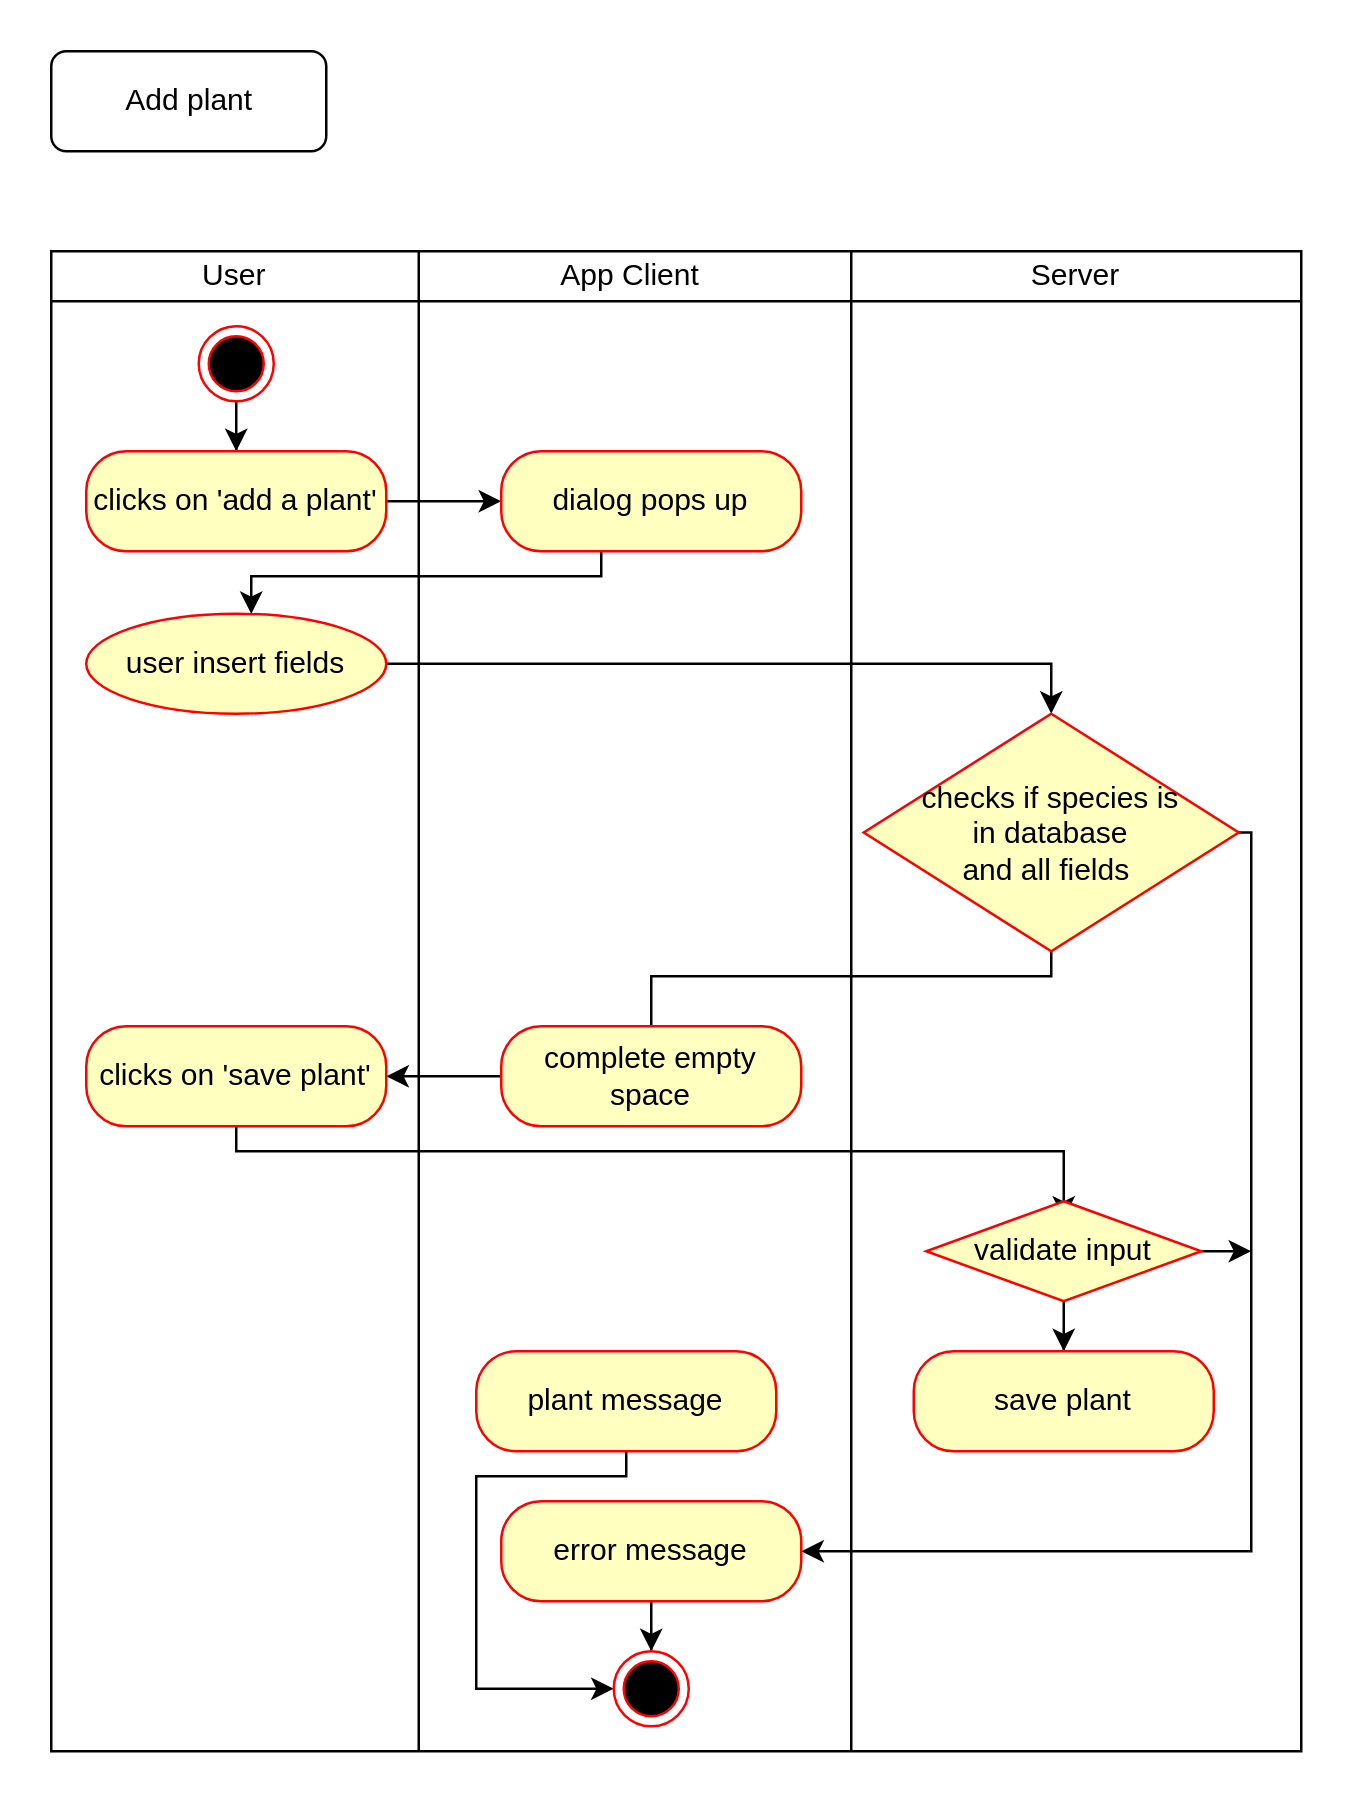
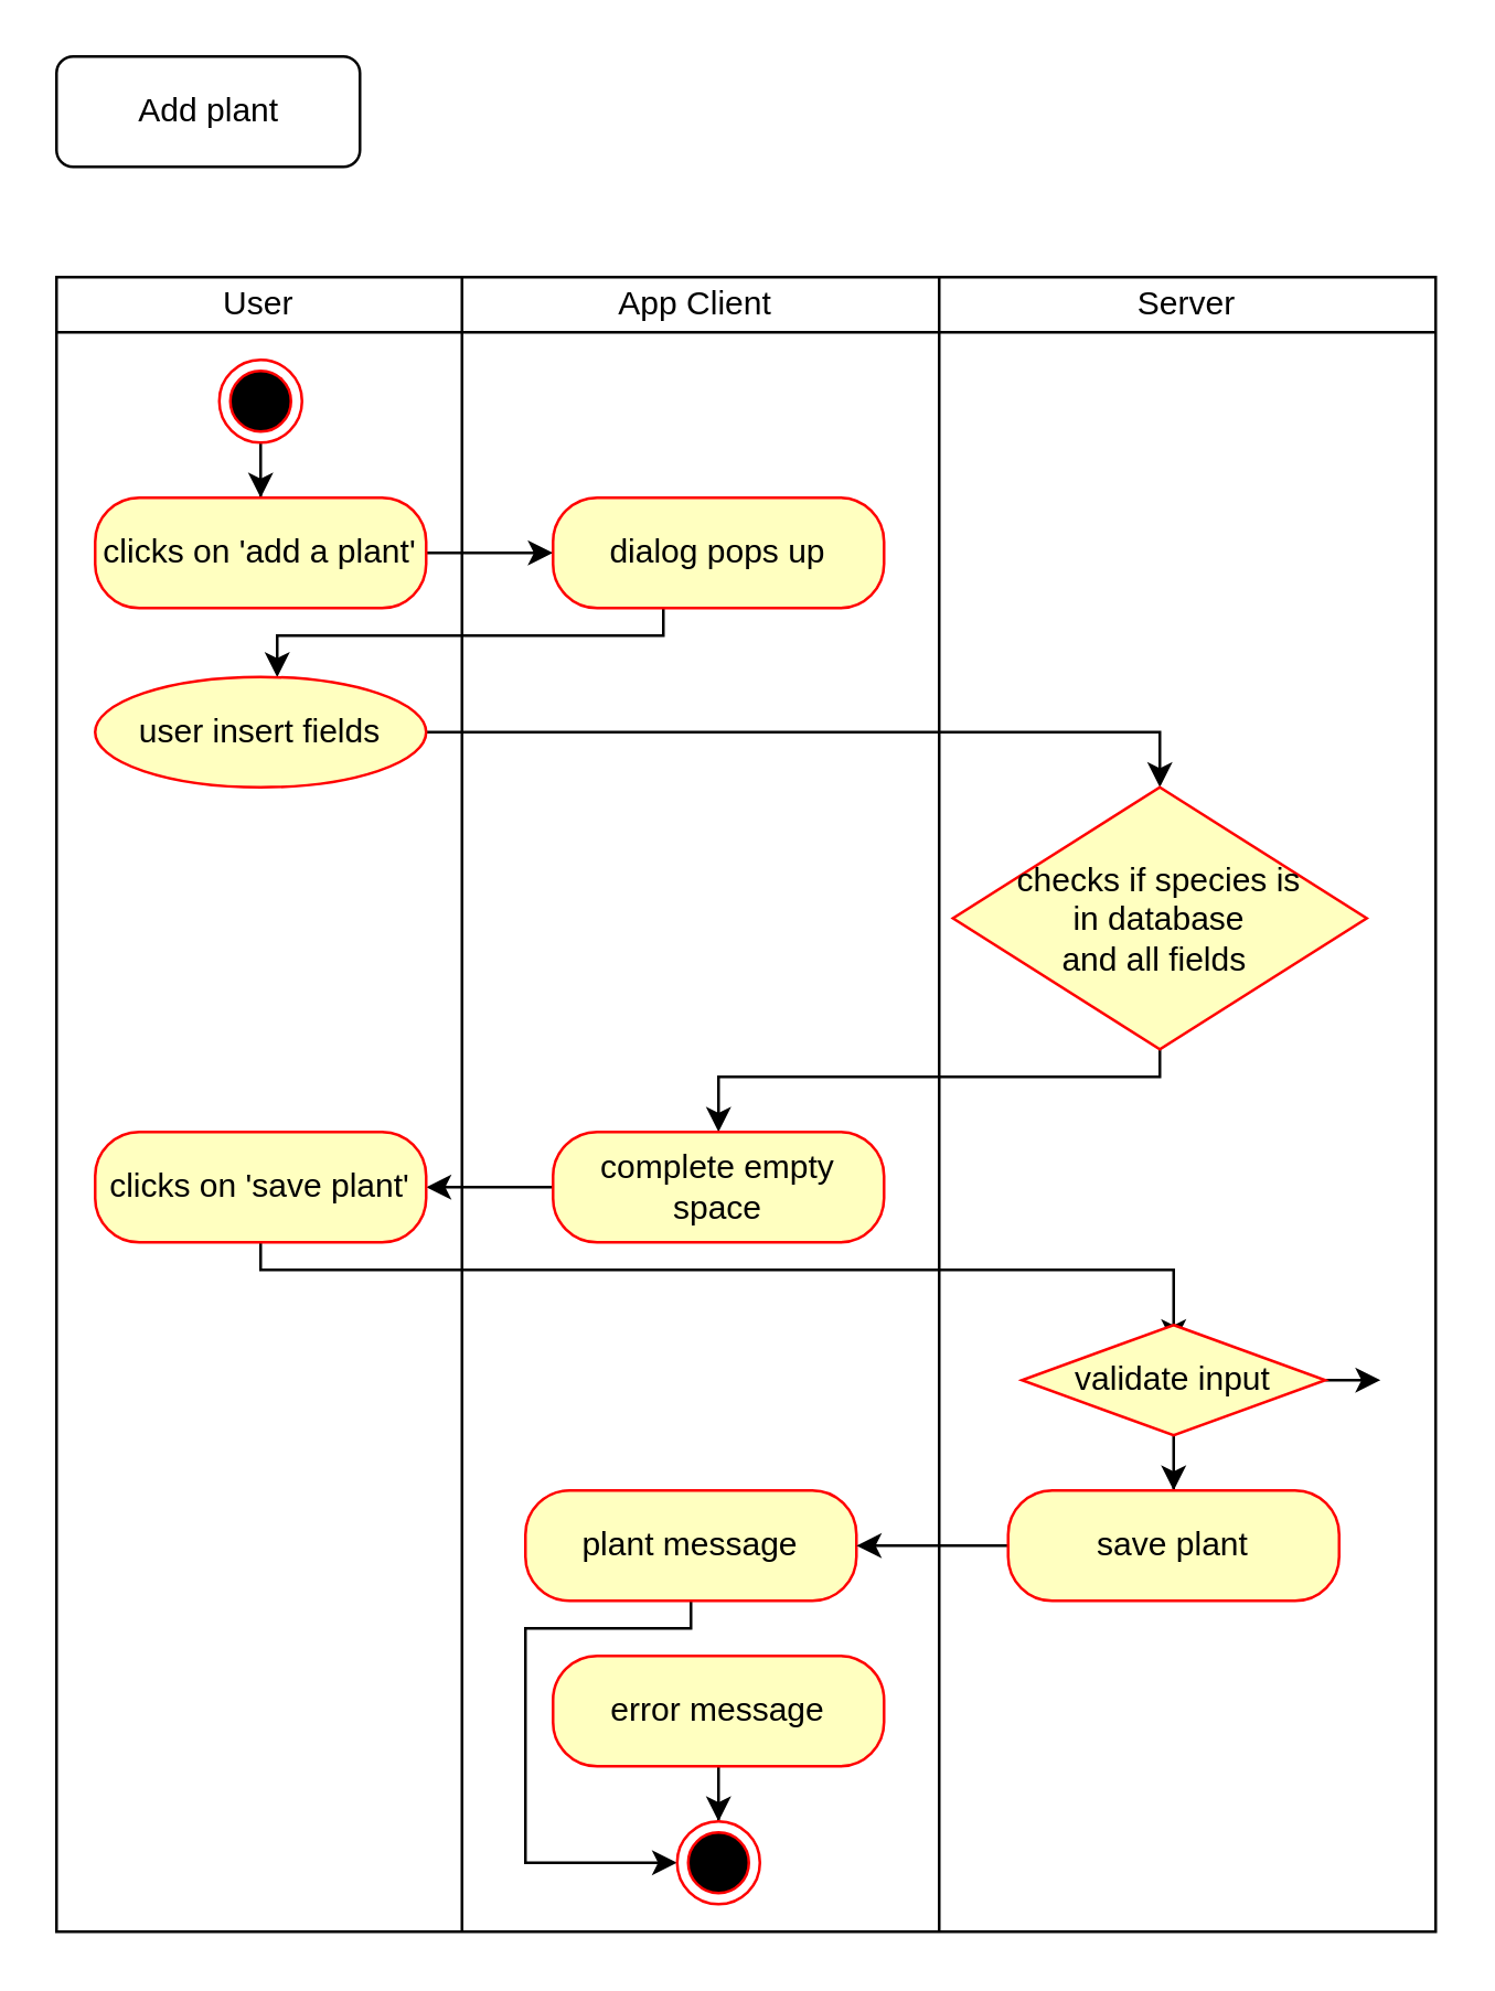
  <mxCell id="0" />
  <mxCell id="1" parent="0" />
  <mxCell id="2" value="" style="shape=table;html=1;whiteSpace=wrap;startSize=0;container=1;collapsible=0;childLayout=tableLayout;" vertex="1" parent="1"><mxGeometry x="20" y="100" width="500" height="600" as="geometry" /></mxCell>
  <mxCell id="3" value="" style="shape=partialRectangle;html=1;whiteSpace=wrap;collapsible=0;dropTarget=0;pointerEvents=0;fillColor=none;top=0;left=0;bottom=0;right=0;points=[[0,0.5],[1,0.5]];portConstraint=eastwest;" vertex="1" parent="2"><mxGeometry width="500" height="20" as="geometry" /></mxCell>
  <mxCell id="4" value="User" style="shape=partialRectangle;html=1;whiteSpace=wrap;connectable=0;overflow=hidden;fillColor=none;top=0;left=0;bottom=0;right=0;" vertex="1" parent="3"><mxGeometry width="147" height="20" as="geometry" /></mxCell>
  <mxCell id="5" value="App Client&amp;nbsp;" style="shape=partialRectangle;html=1;whiteSpace=wrap;connectable=0;overflow=hidden;fillColor=none;top=0;left=0;bottom=0;right=0;" vertex="1" parent="3"><mxGeometry x="147" width="173" height="20" as="geometry" /></mxCell>
  <mxCell id="6" value="Server" style="shape=partialRectangle;html=1;whiteSpace=wrap;connectable=0;overflow=hidden;fillColor=none;top=0;left=0;bottom=0;right=0;" vertex="1" parent="3"><mxGeometry x="320" width="180" height="20" as="geometry" /></mxCell>
  <mxCell id="7" value="" style="shape=partialRectangle;html=1;whiteSpace=wrap;collapsible=0;dropTarget=0;pointerEvents=0;fillColor=none;top=0;left=0;bottom=0;right=0;points=[[0,0.5],[1,0.5]];portConstraint=eastwest;" vertex="1" parent="2"><mxGeometry y="20" width="500" height="580" as="geometry" /></mxCell>
  <mxCell id="8" value="" style="shape=partialRectangle;html=1;whiteSpace=wrap;connectable=0;overflow=hidden;fillColor=none;top=0;left=0;bottom=0;right=0;" vertex="1" parent="7"><mxGeometry width="147" height="580" as="geometry" /></mxCell>
  <mxCell id="9" value="" style="shape=partialRectangle;html=1;whiteSpace=wrap;connectable=0;overflow=hidden;fillColor=none;top=0;left=0;bottom=0;right=0;" vertex="1" parent="7"><mxGeometry x="147" width="173" height="580" as="geometry" /></mxCell>
  <mxCell id="10" value="" style="shape=partialRectangle;html=1;whiteSpace=wrap;connectable=0;overflow=hidden;fillColor=none;top=0;left=0;bottom=0;right=0;" vertex="1" parent="7"><mxGeometry x="320" width="180" height="580" as="geometry" /></mxCell>
  <mxCell id="11" value="" style="edgeStyle=orthogonalEdgeStyle;rounded=0;orthogonalLoop=1;jettySize=auto;html=1;" edge="1" parent="1" source="12" target="14"><mxGeometry relative="1" as="geometry" /></mxCell>
  <mxCell id="12" value="" style="ellipse;html=1;shape=endState;fillColor=#000000;strokeColor=#ff0000;" vertex="1" parent="1"><mxGeometry x="79" y="130" width="30" height="30" as="geometry" /></mxCell>
  <mxCell id="13" value="" style="edgeStyle=orthogonalEdgeStyle;rounded=0;orthogonalLoop=1;jettySize=auto;html=1;" edge="1" parent="1" source="14" target="16"><mxGeometry relative="1" as="geometry" /></mxCell>
  <mxCell id="14" value="clicks on 'add a plant'" style="rounded=1;whiteSpace=wrap;html=1;arcSize=40;fontColor=#000000;fillColor=#ffffc0;strokeColor=#ff0000;" vertex="1" parent="1"><mxGeometry x="34" y="180" width="120" height="40" as="geometry" /></mxCell>
  <mxCell id="15" value="" style="edgeStyle=orthogonalEdgeStyle;rounded=0;orthogonalLoop=1;jettySize=auto;html=1;" edge="1" parent="1" source="16" target="18"><mxGeometry relative="1" as="geometry"><Array as="points"><mxPoint x="240" y="230" /><mxPoint x="100" y="230" /></Array></mxGeometry></mxCell>
  <mxCell id="16" value="dialog pops up" style="rounded=1;whiteSpace=wrap;html=1;arcSize=40;fontColor=#000000;fillColor=#ffffc0;strokeColor=#ff0000;" vertex="1" parent="1"><mxGeometry x="200" y="180" width="120" height="40" as="geometry" /></mxCell>
  <mxCell id="17" value="" style="edgeStyle=orthogonalEdgeStyle;rounded=0;orthogonalLoop=1;jettySize=auto;html=1;entryX=0.5;entryY=0;entryDx=0;entryDy=0;" edge="1" parent="1" source="18" target="21"><mxGeometry relative="1" as="geometry"><mxPoint x="234" y="265" as="targetPoint" /></mxGeometry></mxCell>
  <mxCell id="18" value="user insert fields" style="ellipse;whiteSpace=wrap;html=1;arcSize=40;fontColor=#000000;fillColor=#ffffc0;strokeColor=#ff0000;" vertex="1" parent="1"><mxGeometry x="34" y="245" width="120" height="40" as="geometry" /></mxCell>
- <mxCell id="19" value="" style="edgeStyle=orthogonalEdgeStyle;rounded=0;orthogonalLoop=1;jettySize=auto;html=1;endArrow=none;" edge="1" parent="1" source="21" target="23"><mxGeometry relative="1" as="geometry"><Array as="points"><mxPoint x="420" y="390" /><mxPoint x="260" y="390" /></Array></mxGeometry></mxCell>
- <mxCell id="20" value="" style="edgeStyle=orthogonalEdgeStyle;rounded=0;orthogonalLoop=1;jettySize=auto;html=1;entryX=1;entryY=0.5;entryDx=0;entryDy=0;" edge="1" parent="1" source="21" target="29"><mxGeometry relative="1" as="geometry"><mxPoint x="590" y="332.5" as="targetPoint" /><Array as="points"><mxPoint x="500" y="333" /><mxPoint x="500" y="620" /></Array></mxGeometry></mxCell>
+ <mxCell id="19" value="" style="edgeStyle=orthogonalEdgeStyle;rounded=0;orthogonalLoop=1;jettySize=auto;html=1;" edge="1" parent="1" source="21" target="23"><mxGeometry relative="1" as="geometry"><Array as="points"><mxPoint x="420" y="390" /><mxPoint x="260" y="390" /></Array></mxGeometry></mxCell>
  <mxCell id="21" value="checks if species is &lt;br&gt;in database&lt;br&gt;and all fields&amp;nbsp;" style="rhombus;whiteSpace=wrap;html=1;fillColor=#ffffc0;strokeColor=#ff0000;" vertex="1" parent="1"><mxGeometry x="345" y="285" width="150" height="95" as="geometry" /></mxCell>
  <mxCell id="22" value="" style="edgeStyle=orthogonalEdgeStyle;rounded=0;orthogonalLoop=1;jettySize=auto;html=1;" edge="1" parent="1" source="23" target="25"><mxGeometry relative="1" as="geometry" /></mxCell>
  <mxCell id="23" value="complete empty space" style="rounded=1;whiteSpace=wrap;html=1;arcSize=40;fontColor=#000000;fillColor=#ffffc0;strokeColor=#ff0000;" vertex="1" parent="1"><mxGeometry x="200" y="410" width="120" height="40" as="geometry" /></mxCell>
  <mxCell id="24" value="" style="edgeStyle=orthogonalEdgeStyle;rounded=0;orthogonalLoop=1;jettySize=auto;html=1;entryX=0.5;entryY=0.175;entryDx=0;entryDy=0;entryPerimeter=0;" edge="1" parent="1" source="25" target="33"><mxGeometry relative="1" as="geometry"><mxPoint x="94" y="530" as="targetPoint" /><Array as="points"><mxPoint x="94" y="460" /><mxPoint x="425" y="460" /></Array></mxGeometry></mxCell>
  <mxCell id="25" value="clicks on 'save plant'" style="rounded=1;whiteSpace=wrap;html=1;arcSize=40;fontColor=#000000;fillColor=#ffffc0;strokeColor=#ff0000;" vertex="1" parent="1"><mxGeometry x="34" y="410" width="120" height="40" as="geometry" /></mxCell>
  <mxCell id="26" style="edgeStyle=orthogonalEdgeStyle;rounded=0;orthogonalLoop=1;jettySize=auto;html=1;exitX=0.5;exitY=1;exitDx=0;exitDy=0;" edge="1" parent="1" source="27" target="36"><mxGeometry relative="1" as="geometry"><Array as="points"><mxPoint x="250" y="590" /><mxPoint x="190" y="590" /><mxPoint x="190" y="675" /></Array></mxGeometry></mxCell>
  <mxCell id="27" value="plant message" style="rounded=1;whiteSpace=wrap;html=1;arcSize=40;fontColor=#000000;fillColor=#ffffc0;strokeColor=#ff0000;" vertex="1" parent="1"><mxGeometry x="190" y="540" width="120" height="40" as="geometry" /></mxCell>
  <mxCell id="28" value="" style="edgeStyle=orthogonalEdgeStyle;rounded=0;orthogonalLoop=1;jettySize=auto;html=1;" edge="1" parent="1" source="29" target="36"><mxGeometry relative="1" as="geometry" /></mxCell>
  <mxCell id="29" value="error message" style="rounded=1;whiteSpace=wrap;html=1;arcSize=40;fontColor=#000000;fillColor=#ffffc0;strokeColor=#ff0000;" vertex="1" parent="1"><mxGeometry x="200" y="600" width="120" height="40" as="geometry" /></mxCell>
  <mxCell id="30" value="Add plant" style="html=1;rounded=1;" vertex="1" parent="1"><mxGeometry x="20" width="110" height="40" as="geometry" y="20" /></mxCell>
  <mxCell id="31" value="" style="edgeStyle=orthogonalEdgeStyle;rounded=0;orthogonalLoop=1;jettySize=auto;html=1;" edge="1" parent="1" source="33" target="35"><mxGeometry relative="1" as="geometry" /></mxCell>
  <mxCell id="32" style="edgeStyle=orthogonalEdgeStyle;rounded=0;orthogonalLoop=1;jettySize=auto;html=1;exitX=1;exitY=0.5;exitDx=0;exitDy=0;" edge="1" parent="1" source="33"><mxGeometry relative="1" as="geometry"><mxPoint x="500" y="500" as="targetPoint" /></mxGeometry></mxCell>
  <mxCell id="33" value="validate input" style="rhombus;whiteSpace=wrap;html=1;fillColor=#ffffc0;strokeColor=#ff0000;" vertex="1" parent="1"><mxGeometry x="370" y="480" width="110" height="40" as="geometry" /></mxCell>
+ <mxCell id="34" value="" style="edgeStyle=orthogonalEdgeStyle;rounded=0;orthogonalLoop=1;jettySize=auto;html=1;" edge="1" parent="1" source="35" target="27"><mxGeometry relative="1" as="geometry" /></mxCell>
  <mxCell id="35" value="save plant" style="rounded=1;whiteSpace=wrap;html=1;arcSize=40;fontColor=#000000;fillColor=#ffffc0;strokeColor=#ff0000;" vertex="1" parent="1"><mxGeometry x="365" y="540" width="120" height="40" as="geometry" /></mxCell>
  <mxCell id="36" value="" style="ellipse;html=1;shape=endState;fillColor=#000000;strokeColor=#ff0000;" vertex="1" parent="1"><mxGeometry x="245" y="660" width="30" height="30" as="geometry" /></mxCell>
